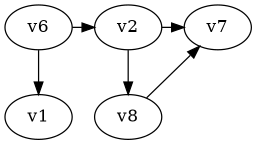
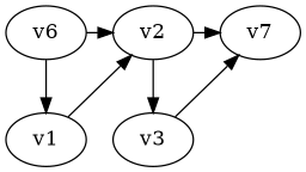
  digraph {
    n1 [label=v6]
    v2
    n3 [label=v7]
    v1
-   v3 [label=v8]
+   v3
    subgraph sub_1 {
      rank=same
      n1
      v2
      n3
    }
    subgraph sub_2 {
      rank=same
      v1
      v3
    }
    n1 -> v2
    n1 -> v1
    v2 -> n3
    v2 -> v3
+   v1 -> v2 [constraint=false]
    v3 -> n3 [constraint=false]
  }
